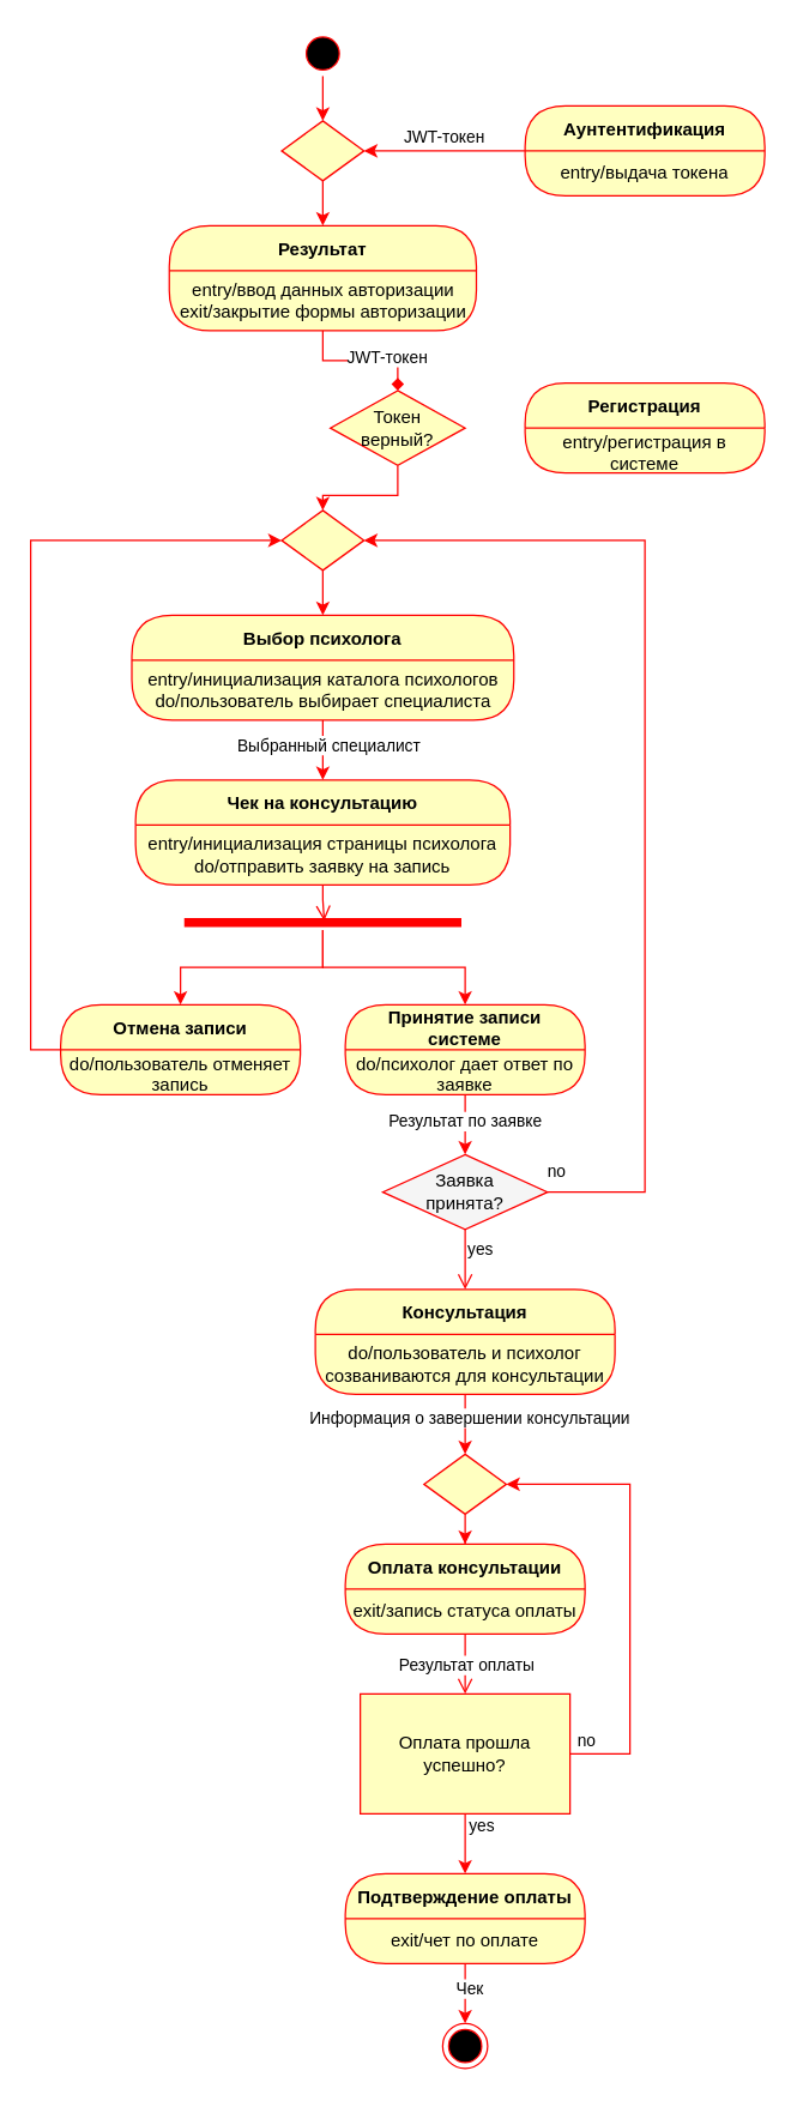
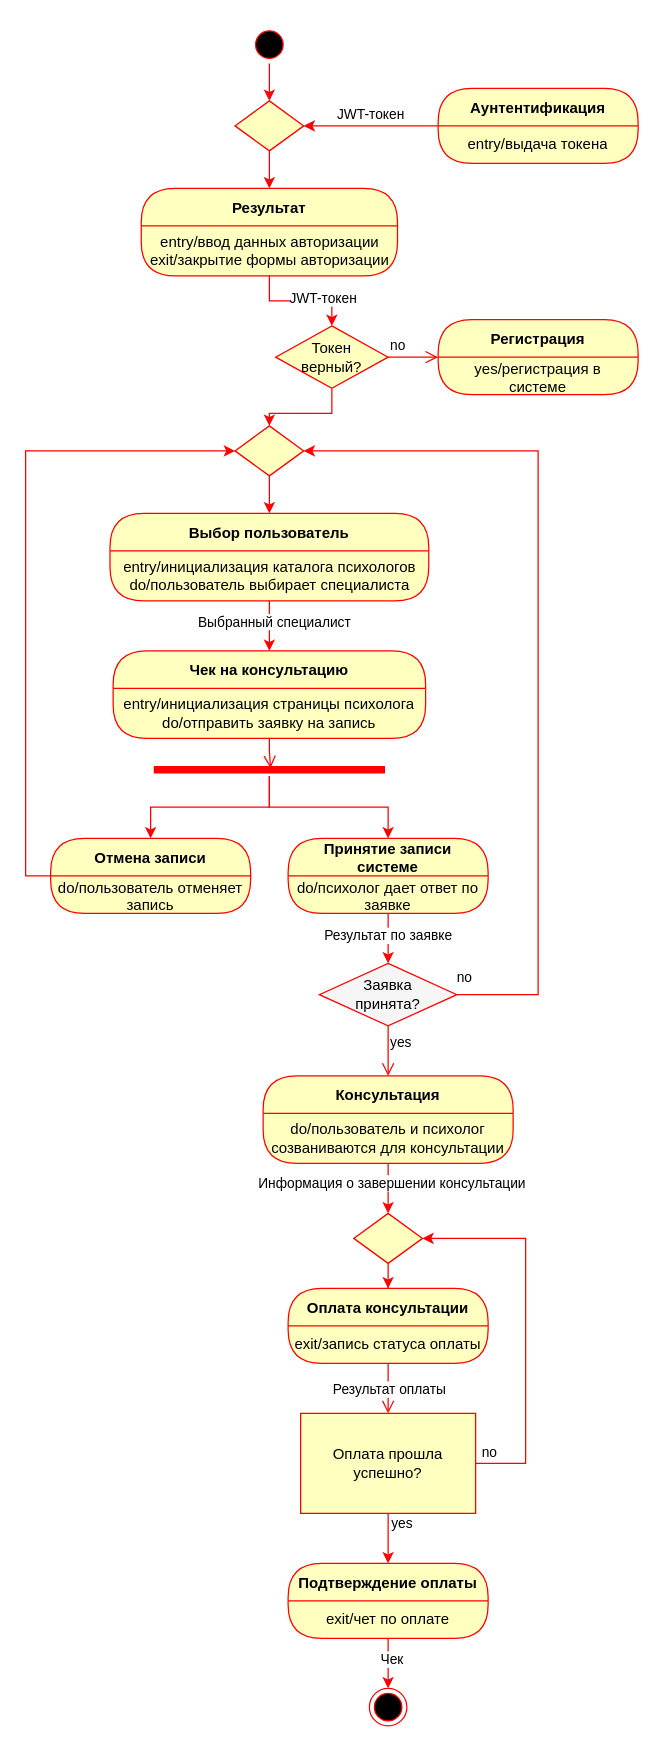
  <mxCell id="0" />
  <mxCell id="1" parent="0" />
  <mxCell id="2" style="edgeStyle=orthogonalEdgeStyle;rounded=0;orthogonalLoop=1;jettySize=auto;html=1;exitX=0.5;exitY=1;exitDx=0;exitDy=0;entryX=0.5;entryY=0;entryDx=0;entryDy=0;strokeColor=light-dark(#ff0000, #ededed);" parent="1" source="3" target="35" edge="1"><mxGeometry relative="1" as="geometry" /></mxCell>
  <mxCell id="3" value="" style="ellipse;html=1;shape=startState;fillColor=#000000;strokeColor=#ff0000;" parent="1" vertex="1"><mxGeometry x="200" y="20" width="30" height="30" as="geometry" /></mxCell>
- <mxCell id="4" style="edgeStyle=orthogonalEdgeStyle;rounded=0;orthogonalLoop=1;jettySize=auto;html=1;entryX=0.5;entryY=0;entryDx=0;entryDy=0;strokeColor=light-dark(#ff0000, #ededed);endArrow=diamond;" parent="1" source="6" target="37" edge="1"><mxGeometry relative="1" as="geometry" /></mxCell>
+ <mxCell id="4" style="edgeStyle=orthogonalEdgeStyle;rounded=0;orthogonalLoop=1;jettySize=auto;html=1;entryX=0.5;entryY=0;entryDx=0;entryDy=0;strokeColor=light-dark(#ff0000, #ededed);" parent="1" source="6" target="37" edge="1"><mxGeometry relative="1" as="geometry" /></mxCell>
  <mxCell id="5" value="JWT-токен" style="edgeLabel;html=1;align=center;verticalAlign=middle;resizable=0;points=[];" parent="4" vertex="1" connectable="0"><mxGeometry x="0.32" y="-3" relative="1" as="geometry"><mxPoint x="3" y="-6" as="offset" /></mxGeometry></mxCell>
  <mxCell id="6" value="Результат" style="swimlane;fontStyle=1;align=center;verticalAlign=middle;childLayout=stackLayout;horizontal=1;startSize=30;horizontalStack=0;resizeParent=0;resizeLast=1;container=0;fontColor=#000000;collapsible=0;rounded=1;arcSize=30;strokeColor=#ff0000;fillColor=#ffffc0;swimlaneFillColor=#ffffc0;dropTarget=0;" parent="1" vertex="1"><mxGeometry x="112.5" y="150" width="205" height="70" as="geometry" /></mxCell>
  <mxCell id="7" value="entry/ввод данных авторизации&lt;br&gt;exit/закрытие формы авторизации" style="text;html=1;strokeColor=none;fillColor=none;align=center;verticalAlign=middle;spacingLeft=4;spacingRight=4;whiteSpace=wrap;overflow=hidden;rotatable=0;fontColor=#000000;" parent="6" vertex="1"><mxGeometry y="30" width="205" height="40" as="geometry" /></mxCell>
- <mxCell id="8" value="Выбор психолога" style="swimlane;fontStyle=1;align=center;verticalAlign=middle;childLayout=stackLayout;horizontal=1;startSize=30;horizontalStack=0;resizeParent=0;resizeLast=1;container=0;fontColor=#000000;collapsible=0;rounded=1;arcSize=30;strokeColor=#ff0000;fillColor=#ffffc0;swimlaneFillColor=#ffffc0;dropTarget=0;" parent="1" vertex="1"><mxGeometry x="87.5" y="410" width="255" height="70" as="geometry" /></mxCell>
+ <mxCell id="8" value="Выбор пользователь" style="swimlane;fontStyle=1;align=center;verticalAlign=middle;childLayout=stackLayout;horizontal=1;startSize=30;horizontalStack=0;resizeParent=0;resizeLast=1;container=0;fontColor=#000000;collapsible=0;rounded=1;arcSize=30;strokeColor=#ff0000;fillColor=#ffffc0;swimlaneFillColor=#ffffc0;dropTarget=0;" parent="1" vertex="1"><mxGeometry x="87.5" y="410" width="255" height="70" as="geometry" /></mxCell>
  <mxCell id="9" value="entry/инициализация каталога психологов&lt;div&gt;do/пользователь выбирает специалиста&lt;/div&gt;" style="text;html=1;strokeColor=none;fillColor=none;align=center;verticalAlign=middle;spacingLeft=4;spacingRight=4;whiteSpace=wrap;overflow=hidden;rotatable=0;fontColor=#000000;" parent="8" vertex="1"><mxGeometry y="30" width="255" height="40" as="geometry" /></mxCell>
  <mxCell id="10" value="Чек на консультацию" style="swimlane;fontStyle=1;align=center;verticalAlign=middle;childLayout=stackLayout;horizontal=1;startSize=30;horizontalStack=0;resizeParent=0;resizeLast=1;container=0;fontColor=#000000;collapsible=0;rounded=1;arcSize=30;strokeColor=#ff0000;fillColor=#ffffc0;swimlaneFillColor=#ffffc0;dropTarget=0;" parent="1" vertex="1"><mxGeometry x="90" y="520" width="250" height="70" as="geometry" /></mxCell>
  <mxCell id="11" value="entry/инициализация страницы психолога&lt;br&gt;do/отправить заявку на запись" style="text;html=1;strokeColor=none;fillColor=none;align=center;verticalAlign=middle;spacingLeft=4;spacingRight=4;whiteSpace=wrap;overflow=hidden;rotatable=0;fontColor=#000000;" parent="10" vertex="1"><mxGeometry y="30" width="250" height="40" as="geometry" /></mxCell>
  <mxCell id="12" value="" style="edgeStyle=orthogonalEdgeStyle;html=1;verticalAlign=bottom;endArrow=open;endSize=8;strokeColor=#ff0000;rounded=0;entryX=0.505;entryY=0.4;entryDx=0;entryDy=0;entryPerimeter=0;" parent="1" source="10" target="17" edge="1"><mxGeometry relative="1" as="geometry"><mxPoint x="215" y="680" as="targetPoint" /></mxGeometry></mxCell>
  <mxCell id="13" style="edgeStyle=orthogonalEdgeStyle;rounded=0;orthogonalLoop=1;jettySize=auto;html=1;exitX=0.5;exitY=1;exitDx=0;exitDy=0;entryX=0.5;entryY=0;entryDx=0;entryDy=0;fontColor=light-dark(#ff0000, #ededed);strokeColor=light-dark(#ff0000, #ededed);" parent="1" source="9" target="10" edge="1"><mxGeometry relative="1" as="geometry" /></mxCell>
  <mxCell id="14" value="Выбранный специалист" style="edgeLabel;html=1;align=center;verticalAlign=middle;resizable=0;points=[];" parent="13" vertex="1" connectable="0"><mxGeometry x="-0.2" y="3" relative="1" as="geometry"><mxPoint as="offset" /></mxGeometry></mxCell>
  <mxCell id="15" style="edgeStyle=orthogonalEdgeStyle;rounded=0;orthogonalLoop=1;jettySize=auto;html=1;entryX=0.5;entryY=0;entryDx=0;entryDy=0;fontColor=light-dark(#ff0000, #ededed);strokeColor=light-dark(#ff0000, #ededed);" parent="1" source="17" target="18" edge="1"><mxGeometry relative="1" as="geometry" /></mxCell>
  <mxCell id="16" style="edgeStyle=orthogonalEdgeStyle;rounded=0;orthogonalLoop=1;jettySize=auto;html=1;strokeColor=light-dark(#ff0000, #ededed);" parent="1" source="17" target="20" edge="1"><mxGeometry relative="1" as="geometry" /></mxCell>
  <mxCell id="17" value="" style="shape=line;html=1;strokeWidth=6;strokeColor=#ff0000;" parent="1" vertex="1"><mxGeometry x="122.5" y="610" width="185" height="10" as="geometry" /></mxCell>
  <mxCell id="18" value="Отмена записи" style="swimlane;fontStyle=1;align=center;verticalAlign=middle;childLayout=stackLayout;horizontal=1;startSize=30;horizontalStack=0;resizeParent=0;resizeLast=1;container=0;fontColor=#000000;collapsible=0;rounded=1;arcSize=30;strokeColor=#ff0000;fillColor=#ffffc0;swimlaneFillColor=#ffffc0;dropTarget=0;" parent="1" vertex="1"><mxGeometry x="40" y="670" width="160" height="60" as="geometry" /></mxCell>
  <mxCell id="19" value="do/пользователь отменяет запись" style="text;html=1;strokeColor=none;fillColor=none;align=center;verticalAlign=middle;spacingLeft=4;spacingRight=4;whiteSpace=wrap;overflow=hidden;rotatable=0;fontColor=#000000;" parent="18" vertex="1"><mxGeometry y="30" width="160" height="30" as="geometry" /></mxCell>
  <mxCell id="20" value="Принятие записи &#10;системе" style="swimlane;fontStyle=1;align=center;verticalAlign=middle;childLayout=stackLayout;horizontal=1;startSize=30;horizontalStack=0;resizeParent=0;resizeLast=1;container=0;fontColor=#000000;collapsible=0;rounded=1;arcSize=30;strokeColor=#ff0000;fillColor=#ffffc0;swimlaneFillColor=#ffffc0;dropTarget=0;" parent="1" vertex="1"><mxGeometry x="230" y="670" width="160" height="60" as="geometry" /></mxCell>
  <mxCell id="21" value="do/психолог дает ответ по заявке" style="text;html=1;strokeColor=none;fillColor=none;align=center;verticalAlign=middle;spacingLeft=4;spacingRight=4;whiteSpace=wrap;overflow=hidden;rotatable=0;fontColor=#000000;" parent="20" vertex="1"><mxGeometry y="30" width="160" height="30" as="geometry" /></mxCell>
  <mxCell id="22" style="edgeStyle=orthogonalEdgeStyle;rounded=0;orthogonalLoop=1;jettySize=auto;html=1;exitX=1;exitY=0.5;exitDx=0;exitDy=0;entryX=1;entryY=0.5;entryDx=0;entryDy=0;strokeColor=light-dark(#ff0000, #ededed);" parent="1" source="24" target="46" edge="1"><mxGeometry relative="1" as="geometry"><Array as="points"><mxPoint x="430" y="795" /><mxPoint x="430" y="360" /></Array></mxGeometry></mxCell>
  <mxCell id="23" value="no" style="edgeLabel;html=1;align=center;verticalAlign=middle;resizable=0;points=[];" parent="22" vertex="1" connectable="0"><mxGeometry x="-0.935" y="1" relative="1" as="geometry"><mxPoint x="-17" y="-14" as="offset" /></mxGeometry></mxCell>
  <mxCell id="24" value="Заявка&lt;br&gt;принята?" style="rhombus;whiteSpace=wrap;html=1;fontColor=#000000;fillColor=#f5f5f5;strokeColor=#ff0000;" parent="1" vertex="1"><mxGeometry x="255" y="770" width="110" height="50" as="geometry" /></mxCell>
  <mxCell id="25" value="yes" style="edgeStyle=orthogonalEdgeStyle;html=1;align=left;verticalAlign=top;endArrow=open;endSize=8;strokeColor=#ff0000;rounded=0;entryX=0.5;entryY=0;entryDx=0;entryDy=0;" parent="1" source="24" target="28" edge="1"><mxGeometry x="-1" relative="1" as="geometry"><mxPoint x="325" y="950" as="targetPoint" /></mxGeometry></mxCell>
  <mxCell id="26" style="edgeStyle=orthogonalEdgeStyle;rounded=0;orthogonalLoop=1;jettySize=auto;html=1;exitX=0.5;exitY=1;exitDx=0;exitDy=0;entryX=0.5;entryY=0;entryDx=0;entryDy=0;strokeColor=light-dark(#ff0000, #ededed);" parent="1" source="21" target="24" edge="1"><mxGeometry relative="1" as="geometry" /></mxCell>
  <mxCell id="27" value="Результат по заявке" style="edgeLabel;html=1;align=center;verticalAlign=middle;resizable=0;points=[];" parent="26" vertex="1" connectable="0"><mxGeometry x="-0.133" y="-1" relative="1" as="geometry"><mxPoint as="offset" /></mxGeometry></mxCell>
  <mxCell id="28" value="Консультация" style="swimlane;fontStyle=1;align=center;verticalAlign=middle;childLayout=stackLayout;horizontal=1;startSize=30;horizontalStack=0;resizeParent=0;resizeLast=1;container=0;fontColor=#000000;collapsible=0;rounded=1;arcSize=30;strokeColor=#ff0000;fillColor=#ffffc0;swimlaneFillColor=#ffffc0;dropTarget=0;" parent="1" vertex="1"><mxGeometry x="210" y="860" width="200" height="70" as="geometry" /></mxCell>
  <mxCell id="29" value="do/пользователь и психолог созваниваются для консультации" style="text;html=1;strokeColor=none;fillColor=none;align=center;verticalAlign=middle;spacingLeft=4;spacingRight=4;whiteSpace=wrap;overflow=hidden;rotatable=0;fontColor=#000000;" parent="28" vertex="1"><mxGeometry y="30" width="200" height="40" as="geometry" /></mxCell>
  <mxCell id="30" value="Оплата консультации" style="swimlane;fontStyle=1;align=center;verticalAlign=middle;childLayout=stackLayout;horizontal=1;startSize=30;horizontalStack=0;resizeParent=0;resizeLast=1;container=0;fontColor=#000000;collapsible=0;rounded=1;arcSize=30;strokeColor=#ff0000;fillColor=#ffffc0;swimlaneFillColor=#ffffc0;dropTarget=0;" parent="1" vertex="1"><mxGeometry x="230" y="1030" width="160" height="60" as="geometry" /></mxCell>
  <mxCell id="31" value="exit/запись статуса оплаты" style="text;html=1;strokeColor=none;fillColor=none;align=center;verticalAlign=middle;spacingLeft=4;spacingRight=4;whiteSpace=wrap;overflow=hidden;rotatable=0;fontColor=#000000;" parent="30" vertex="1"><mxGeometry y="30" width="160" height="30" as="geometry" /></mxCell>
  <mxCell id="32" value="" style="edgeStyle=orthogonalEdgeStyle;html=1;verticalAlign=bottom;endArrow=open;endSize=8;strokeColor=#ff0000;rounded=0;entryX=0.5;entryY=0;entryDx=0;entryDy=0;" parent="1" source="30" target="54" edge="1"><mxGeometry relative="1" as="geometry"><mxPoint x="310" y="1160" as="targetPoint" /></mxGeometry></mxCell>
  <mxCell id="33" value="Результат оплаты" style="edgeLabel;html=1;align=center;verticalAlign=middle;resizable=0;points=[];" parent="32" vertex="1" connectable="0"><mxGeometry relative="1" as="geometry"><mxPoint as="offset" /></mxGeometry></mxCell>
  <mxCell id="34" style="edgeStyle=orthogonalEdgeStyle;rounded=0;orthogonalLoop=1;jettySize=auto;html=1;exitX=0.5;exitY=1;exitDx=0;exitDy=0;entryX=0.5;entryY=0;entryDx=0;entryDy=0;strokeColor=light-dark(#ff0000, #ededed);" parent="1" source="35" target="6" edge="1"><mxGeometry relative="1" as="geometry" /></mxCell>
  <mxCell id="35" value="" style="rhombus;whiteSpace=wrap;html=1;fontColor=#000000;fillColor=#ffffc0;strokeColor=#ff0000;" parent="1" vertex="1"><mxGeometry x="187.5" y="80" width="55" height="40" as="geometry" /></mxCell>
  <mxCell id="36" style="edgeStyle=orthogonalEdgeStyle;rounded=0;orthogonalLoop=1;jettySize=auto;html=1;exitX=0.5;exitY=1;exitDx=0;exitDy=0;entryX=0.5;entryY=0;entryDx=0;entryDy=0;strokeColor=light-dark(#ff0000, #ededed);" parent="1" source="37" target="46" edge="1"><mxGeometry relative="1" as="geometry" /></mxCell>
  <mxCell id="37" value="Токен&lt;br&gt;верный?" style="rhombus;whiteSpace=wrap;html=1;fontColor=#000000;fillColor=#ffffc0;strokeColor=#ff0000;" parent="1" vertex="1"><mxGeometry x="220" y="260" width="90" height="50" as="geometry" /></mxCell>
+ <mxCell id="38" value="no" style="edgeStyle=orthogonalEdgeStyle;html=1;align=left;verticalAlign=bottom;endArrow=open;endSize=8;strokeColor=#ff0000;rounded=0;entryX=0;entryY=0.5;entryDx=0;entryDy=0;" parent="1" source="37" target="39" edge="1"><mxGeometry x="-1" relative="1" as="geometry"><mxPoint x="360" y="290" as="targetPoint" /></mxGeometry></mxCell>
  <mxCell id="39" value="Регистрация" style="swimlane;fontStyle=1;align=center;verticalAlign=middle;childLayout=stackLayout;horizontal=1;startSize=30;horizontalStack=0;resizeParent=0;resizeLast=1;container=0;fontColor=#000000;collapsible=0;rounded=1;arcSize=30;strokeColor=#ff0000;fillColor=#ffffc0;swimlaneFillColor=#ffffc0;dropTarget=0;" parent="1" vertex="1"><mxGeometry x="350" y="255" width="160" height="60" as="geometry" /></mxCell>
- <mxCell id="40" value="entry/регистрация в системе" style="text;html=1;strokeColor=none;fillColor=none;align=center;verticalAlign=middle;spacingLeft=4;spacingRight=4;whiteSpace=wrap;overflow=hidden;rotatable=0;fontColor=#000000;" parent="39" vertex="1"><mxGeometry y="30" width="160" height="30" as="geometry" /></mxCell>
+ <mxCell id="40" value="yes/регистрация в системе" style="text;html=1;strokeColor=none;fillColor=none;align=center;verticalAlign=middle;spacingLeft=4;spacingRight=4;whiteSpace=wrap;overflow=hidden;rotatable=0;fontColor=#000000;" parent="39" vertex="1"><mxGeometry y="30" width="160" height="30" as="geometry" /></mxCell>
  <mxCell id="41" value="Аунтентификация" style="swimlane;fontStyle=1;align=center;verticalAlign=middle;childLayout=stackLayout;horizontal=1;startSize=30;horizontalStack=0;resizeParent=0;resizeLast=1;container=0;fontColor=#000000;collapsible=0;rounded=1;arcSize=30;strokeColor=#ff0000;fillColor=#ffffc0;swimlaneFillColor=#ffffc0;dropTarget=0;" parent="1" vertex="1"><mxGeometry x="350" y="70" width="160" height="60" as="geometry" /></mxCell>
  <mxCell id="42" value="entry/выдача токена" style="text;html=1;strokeColor=none;fillColor=none;align=center;verticalAlign=middle;spacingLeft=4;spacingRight=4;whiteSpace=wrap;overflow=hidden;rotatable=0;fontColor=#000000;" parent="41" vertex="1"><mxGeometry y="30" width="160" height="30" as="geometry" /></mxCell>
  <mxCell id="43" style="edgeStyle=orthogonalEdgeStyle;rounded=0;orthogonalLoop=1;jettySize=auto;html=1;exitX=0;exitY=0;exitDx=0;exitDy=0;entryX=1;entryY=0.5;entryDx=0;entryDy=0;strokeColor=light-dark(#ff0000, #ededed);" parent="1" source="42" target="35" edge="1"><mxGeometry relative="1" as="geometry"><Array as="points"><mxPoint x="340" y="100" /><mxPoint x="340" y="100" /></Array></mxGeometry></mxCell>
  <mxCell id="44" value="JWT-токен" style="edgeLabel;html=1;align=center;verticalAlign=middle;resizable=0;points=[];" parent="43" vertex="1" connectable="0"><mxGeometry x="-0.051" y="1" relative="1" as="geometry"><mxPoint x="-4" y="-11" as="offset" /></mxGeometry></mxCell>
  <mxCell id="45" style="edgeStyle=orthogonalEdgeStyle;rounded=0;orthogonalLoop=1;jettySize=auto;html=1;exitX=0.5;exitY=1;exitDx=0;exitDy=0;entryX=0.5;entryY=0;entryDx=0;entryDy=0;strokeColor=light-dark(#ff0000, #ededed);" parent="1" source="46" target="8" edge="1"><mxGeometry relative="1" as="geometry" /></mxCell>
  <mxCell id="46" value="" style="rhombus;whiteSpace=wrap;html=1;fontColor=#000000;fillColor=#ffffc0;strokeColor=#ff0000;" parent="1" vertex="1"><mxGeometry x="187.5" y="340" width="55" height="40" as="geometry" /></mxCell>
  <mxCell id="47" style="edgeStyle=orthogonalEdgeStyle;rounded=0;orthogonalLoop=1;jettySize=auto;html=1;exitX=0;exitY=0;exitDx=0;exitDy=0;entryX=0;entryY=0.5;entryDx=0;entryDy=0;strokeColor=light-dark(#ff0000, #ededed);" parent="1" source="19" target="46" edge="1"><mxGeometry relative="1" as="geometry"><Array as="points"><mxPoint x="20" y="700" /><mxPoint x="20" y="360" /></Array></mxGeometry></mxCell>
  <mxCell id="48" value="Подтверждение оплаты" style="swimlane;fontStyle=1;align=center;verticalAlign=middle;childLayout=stackLayout;horizontal=1;startSize=30;horizontalStack=0;resizeParent=0;resizeLast=1;container=0;fontColor=#000000;collapsible=0;rounded=1;arcSize=30;strokeColor=#ff0000;fillColor=#ffffc0;swimlaneFillColor=#ffffc0;dropTarget=0;" parent="1" vertex="1"><mxGeometry x="230" y="1250" width="160" height="60" as="geometry" /></mxCell>
  <mxCell id="49" value="exit/чет по оплате" style="text;html=1;strokeColor=none;fillColor=none;align=center;verticalAlign=middle;spacingLeft=4;spacingRight=4;whiteSpace=wrap;overflow=hidden;rotatable=0;fontColor=#000000;" parent="48" vertex="1"><mxGeometry y="30" width="160" height="30" as="geometry" /></mxCell>
  <mxCell id="50" style="edgeStyle=orthogonalEdgeStyle;rounded=0;orthogonalLoop=1;jettySize=auto;html=1;exitX=0.5;exitY=1;exitDx=0;exitDy=0;entryX=0.5;entryY=0;entryDx=0;entryDy=0;strokeColor=light-dark(#ff0000, #ededed);" parent="1" source="54" target="48" edge="1"><mxGeometry relative="1" as="geometry" /></mxCell>
  <mxCell id="51" value="yes" style="edgeLabel;html=1;align=center;verticalAlign=middle;resizable=0;points=[];" parent="50" vertex="1" connectable="0"><mxGeometry x="-0.32" y="4" relative="1" as="geometry"><mxPoint x="6" y="-7" as="offset" /></mxGeometry></mxCell>
  <mxCell id="52" style="edgeStyle=orthogonalEdgeStyle;rounded=0;orthogonalLoop=1;jettySize=auto;html=1;exitX=1;exitY=0.5;exitDx=0;exitDy=0;entryX=1;entryY=0.5;entryDx=0;entryDy=0;strokeColor=light-dark(#ff0000, #ededed);" parent="1" source="54" target="56" edge="1"><mxGeometry relative="1" as="geometry"><Array as="points"><mxPoint x="420" y="1170" /><mxPoint x="420" y="990" /></Array></mxGeometry></mxCell>
  <mxCell id="53" value="no" style="edgeLabel;html=1;align=center;verticalAlign=middle;resizable=0;points=[];" parent="52" vertex="1" connectable="0"><mxGeometry x="-0.881" y="3" relative="1" as="geometry"><mxPoint x="-8" y="-7" as="offset" /></mxGeometry></mxCell>
  <mxCell id="54" value="Оплата прошла успешно?" style="whiteSpace=wrap;html=1;fontColor=#000000;fillColor=#ffffc0;strokeColor=#ff0000;rounded=0;" parent="1" vertex="1"><mxGeometry x="240" y="1130" width="140" height="80" as="geometry" /></mxCell>
  <mxCell id="55" style="edgeStyle=orthogonalEdgeStyle;rounded=0;orthogonalLoop=1;jettySize=auto;html=1;entryX=0.5;entryY=0;entryDx=0;entryDy=0;strokeColor=light-dark(#ff0000, #ededed);" parent="1" source="56" target="30" edge="1"><mxGeometry relative="1" as="geometry" /></mxCell>
  <mxCell id="56" value="" style="rhombus;whiteSpace=wrap;html=1;fontColor=#000000;fillColor=#ffffc0;strokeColor=#ff0000;" parent="1" vertex="1"><mxGeometry x="282.5" y="970" width="55" height="40" as="geometry" /></mxCell>
  <mxCell id="57" style="edgeStyle=orthogonalEdgeStyle;rounded=0;orthogonalLoop=1;jettySize=auto;html=1;exitX=0.5;exitY=1;exitDx=0;exitDy=0;entryX=0.5;entryY=0;entryDx=0;entryDy=0;strokeColor=light-dark(#ff0000, #ededed);" parent="1" source="29" target="56" edge="1"><mxGeometry relative="1" as="geometry" /></mxCell>
  <mxCell id="58" value="Информация о завершении консультации" style="edgeLabel;html=1;align=center;verticalAlign=middle;resizable=0;points=[];" parent="57" vertex="1" connectable="0"><mxGeometry x="-0.25" y="2" relative="1" as="geometry"><mxPoint as="offset" /></mxGeometry></mxCell>
  <mxCell id="59" value="" style="ellipse;html=1;shape=endState;fillColor=#000000;strokeColor=#ff0000;" parent="1" vertex="1"><mxGeometry x="295" y="1350" width="30" height="30" as="geometry" /></mxCell>
  <mxCell id="60" style="edgeStyle=orthogonalEdgeStyle;rounded=0;orthogonalLoop=1;jettySize=auto;html=1;exitX=0.5;exitY=1;exitDx=0;exitDy=0;entryX=0.5;entryY=0;entryDx=0;entryDy=0;strokeColor=light-dark(#ff0000, #ededed);" parent="1" source="49" target="59" edge="1"><mxGeometry relative="1" as="geometry" /></mxCell>
  <mxCell id="61" value="Чек" style="edgeLabel;html=1;align=center;verticalAlign=middle;resizable=0;points=[];" parent="60" vertex="1" connectable="0"><mxGeometry x="-0.2" y="2" relative="1" as="geometry"><mxPoint as="offset" /></mxGeometry></mxCell>
